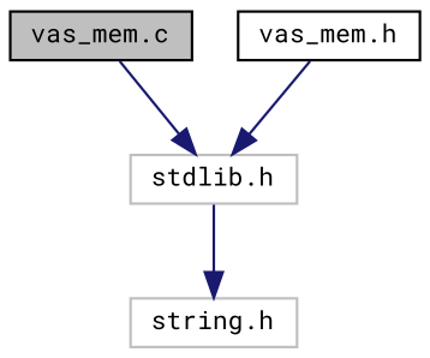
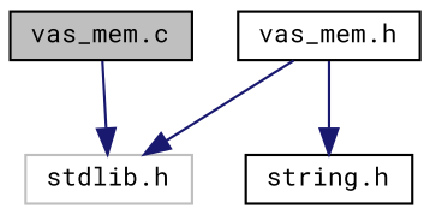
  digraph {
    fontname="Roboto Mono"
    node [color=black fillcolor=white fontname="Roboto Mono" fontsize=10 shape=record style=filled]
    edge [color=midnightblue fontname="Roboto Mono" fontsize=10 labelfontname=Helvetica labelfontsize=10 style=solid]
    n1 [fillcolor=grey75 fontcolor=black height=0.2 label="vas_mem.c" width=0.4]
    n2 [color=grey75 height=0.2 label="stdlib.h" width=0.4]
    n3 [height=0.2 label="vas_mem.h" width=0.4]
-   n4 [color=grey75 height=0.2 label="string.h" width=0.4]
+   n4 [height=0.2 label="string.h" width=0.4]
    n1 -> n2
    n3 -> n2
-   n2 -> n4
+   n3 -> n4
  }
